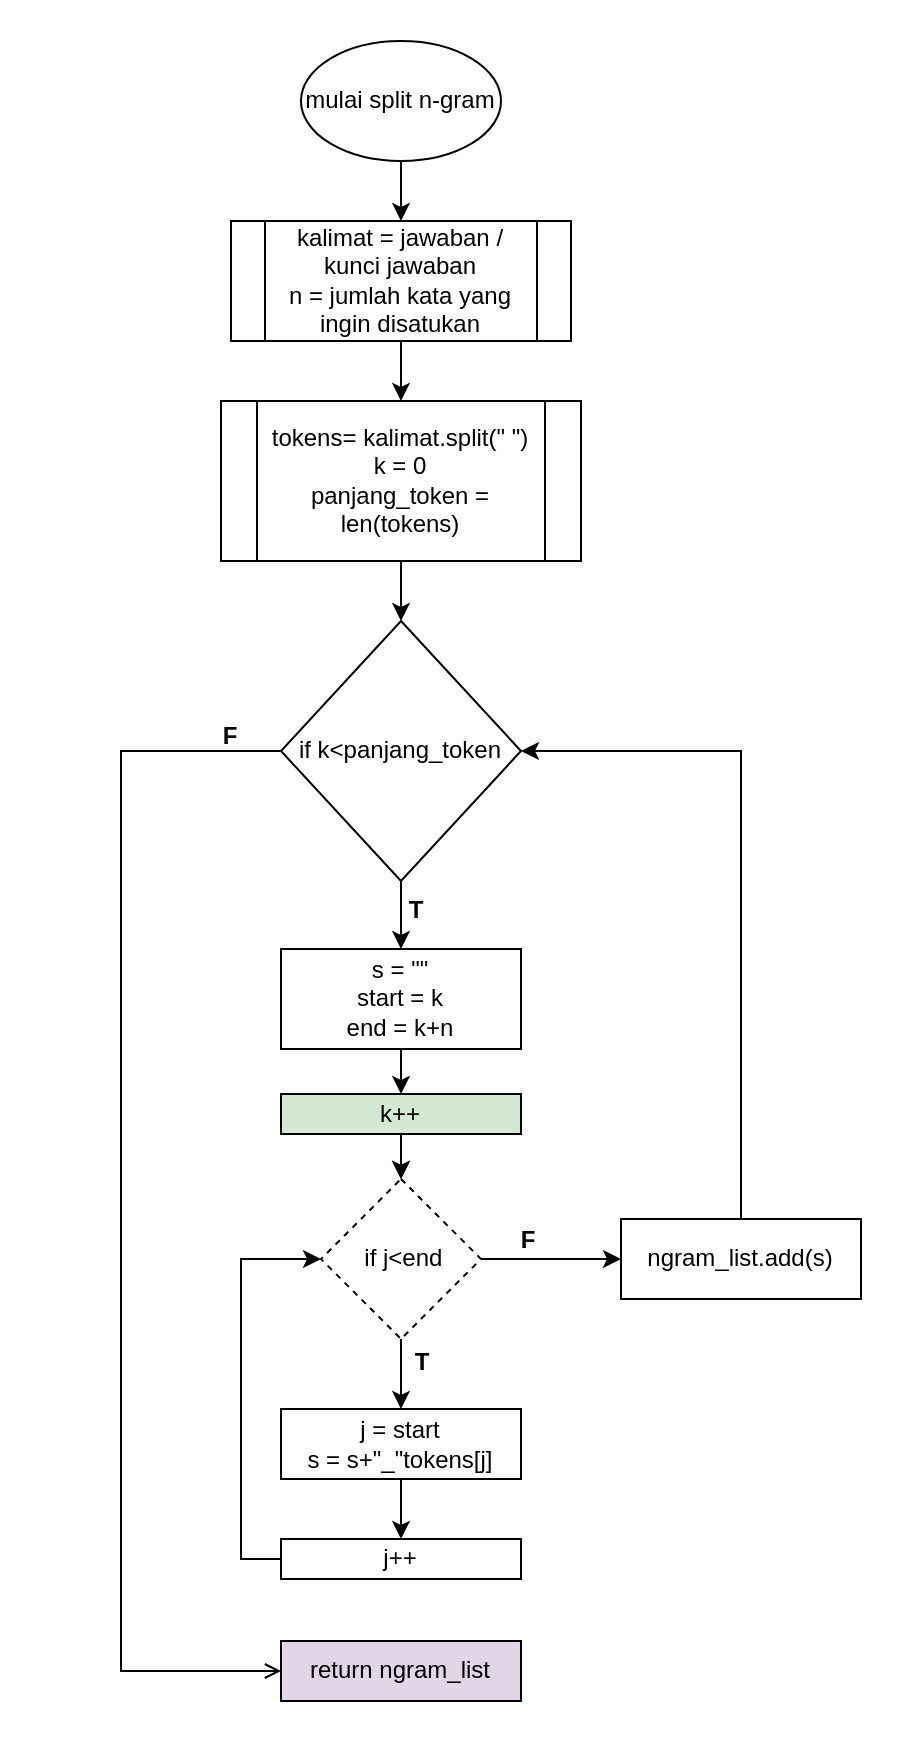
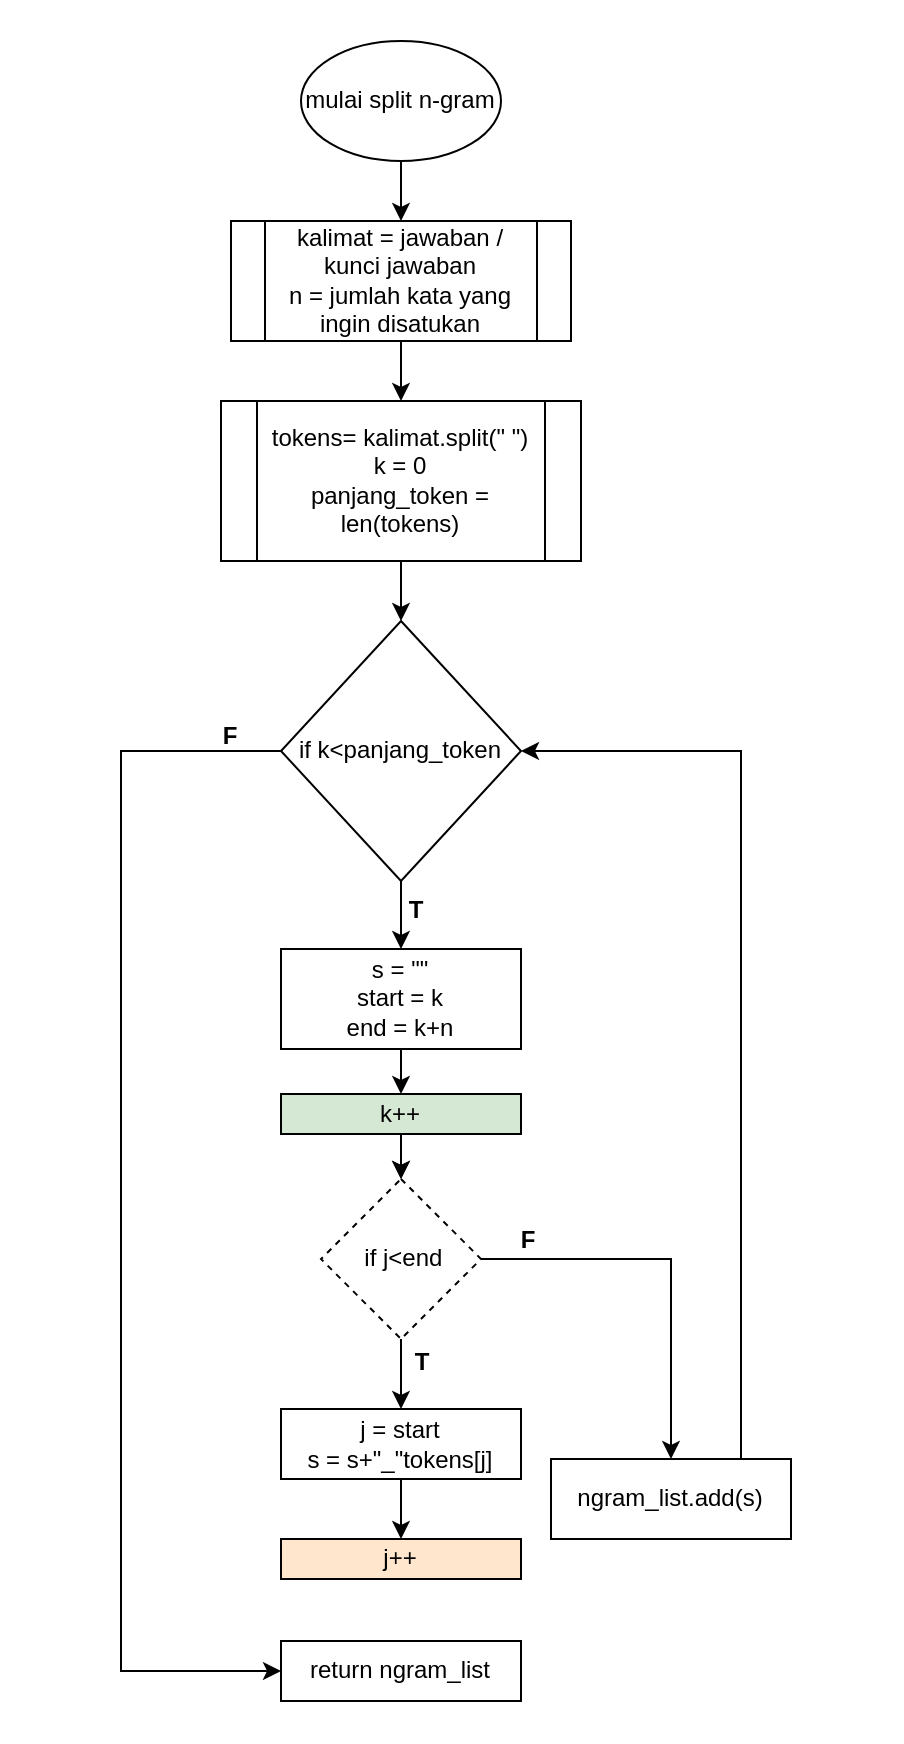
  <mxCell id="0" />
  <mxCell id="1" parent="0" />
  <mxCell id="2" style="edgeStyle=orthogonalEdgeStyle;rounded=0;orthogonalLoop=1;jettySize=auto;html=1;entryX=0.5;entryY=0;entryDx=0;entryDy=0;" edge="1" parent="1" source="3" target="5"><mxGeometry relative="1" as="geometry" /></mxCell>
  <mxCell id="3" value="&lt;span&gt;mulai split n-gram&lt;/span&gt;" style="strokeWidth=1;html=1;shape=mxgraph.flowchart.start_1;whiteSpace=wrap;" vertex="1" parent="1"><mxGeometry x="150" y="20" width="100" height="60" as="geometry" /></mxCell>
  <mxCell id="4" style="edgeStyle=orthogonalEdgeStyle;rounded=0;orthogonalLoop=1;jettySize=auto;html=1;entryX=0.5;entryY=0;entryDx=0;entryDy=0;" edge="1" parent="1" source="5" target="8"><mxGeometry relative="1" as="geometry" /></mxCell>
  <mxCell id="5" value="kalimat = jawaban / kunci jawaban&lt;br&gt;n = jumlah kata yang ingin disatukan&lt;br&gt;" style="shape=process;whiteSpace=wrap;html=1;backgroundOutline=1;strokeWidth=1;" vertex="1" parent="1"><mxGeometry x="115" y="110" width="170" height="60" as="geometry" /></mxCell>
  <mxCell id="6" value="if k&amp;lt;panjang_token" style="strokeWidth=1;html=1;shape=mxgraph.flowchart.decision;whiteSpace=wrap;" vertex="1" parent="1"><mxGeometry x="140" y="310" width="120" height="130" as="geometry" /></mxCell>
  <mxCell id="7" style="edgeStyle=orthogonalEdgeStyle;rounded=0;orthogonalLoop=1;jettySize=auto;html=1;" edge="1" parent="1" source="8" target="6"><mxGeometry relative="1" as="geometry" /></mxCell>
  <mxCell id="8" value="tokens= kalimat.split(&quot; &quot;)&lt;br&gt;k = 0&lt;br&gt;panjang_token = len(tokens)&lt;br&gt;" style="shape=process;whiteSpace=wrap;html=1;backgroundOutline=1;strokeWidth=1;" vertex="1" parent="1"><mxGeometry x="110" y="200" width="180" height="80" as="geometry" /></mxCell>
  <mxCell id="9" style="edgeStyle=orthogonalEdgeStyle;rounded=0;orthogonalLoop=1;jettySize=auto;html=1;" edge="1" parent="1" source="10" target="22"><mxGeometry relative="1" as="geometry" /></mxCell>
  <mxCell id="10" value="s = &quot;&quot;&lt;br&gt;start = k&lt;br&gt;end = k+n&lt;br&gt;" style="rounded=0;whiteSpace=wrap;html=1;strokeWidth=1;" vertex="1" parent="1"><mxGeometry x="140" y="474" width="120" height="50" as="geometry" /></mxCell>
  <mxCell id="11" style="edgeStyle=orthogonalEdgeStyle;rounded=0;orthogonalLoop=1;jettySize=auto;html=1;" edge="1" parent="1" source="12" target="19"><mxGeometry relative="1" as="geometry"><mxPoint x="300" y="629" as="targetPoint" /></mxGeometry></mxCell>
  <mxCell id="12" value="&amp;nbsp;if j&amp;lt;end" style="rhombus;whiteSpace=wrap;html=1;strokeWidth=1;dashed=1;" vertex="1" parent="1"><mxGeometry x="160" y="589" width="80" height="80" as="geometry" /></mxCell>
- <mxCell id="13" value="return ngram_list" style="rounded=0;whiteSpace=wrap;html=1;strokeWidth=1;fillColor=#e1d5e7;" vertex="1" parent="1"><mxGeometry x="140" y="820" width="120" height="30" as="geometry" /></mxCell>
+ <mxCell id="13" value="return ngram_list" style="rounded=0;whiteSpace=wrap;html=1;strokeWidth=1;" vertex="1" parent="1"><mxGeometry x="140" y="820" width="120" height="30" as="geometry" /></mxCell>
  <mxCell id="14" style="edgeStyle=orthogonalEdgeStyle;rounded=0;orthogonalLoop=1;jettySize=auto;html=1;entryX=0.5;entryY=0;entryDx=0;entryDy=0;" edge="1" parent="1" source="15" target="17"><mxGeometry relative="1" as="geometry" /></mxCell>
  <mxCell id="15" value="j = start&lt;br&gt;s = s+&quot;_&quot;tokens[j]&lt;br&gt;" style="rounded=0;whiteSpace=wrap;html=1;strokeWidth=1;" vertex="1" parent="1"><mxGeometry x="140" y="704" width="120" height="35" as="geometry" /></mxCell>
- <mxCell id="16" style="edgeStyle=orthogonalEdgeStyle;rounded=0;orthogonalLoop=1;jettySize=auto;html=1;entryX=0;entryY=0.5;entryDx=0;entryDy=0;" edge="1" parent="1" source="17" target="12"><mxGeometry relative="1" as="geometry"><Array as="points"><mxPoint x="120" y="779" /><mxPoint x="120" y="629" /></Array></mxGeometry></mxCell>
- <mxCell id="17" value="j++" style="rounded=0;whiteSpace=wrap;html=1;strokeWidth=1;" vertex="1" parent="1"><mxGeometry x="140" y="769" width="120" height="20" as="geometry" /></mxCell>
+ <mxCell id="17" value="j++" style="rounded=0;whiteSpace=wrap;html=1;strokeWidth=1;fillColor=#ffe6cc;" vertex="1" parent="1"><mxGeometry x="140" y="769" width="120" height="20" as="geometry" /></mxCell>
  <mxCell id="18" style="edgeStyle=orthogonalEdgeStyle;rounded=0;orthogonalLoop=1;jettySize=auto;html=1;entryX=1;entryY=0.5;entryDx=0;entryDy=0;entryPerimeter=0;exitX=0.5;exitY=0;exitDx=0;exitDy=0;" edge="1" parent="1" source="19" target="6"><mxGeometry relative="1" as="geometry"><Array as="points"><mxPoint x="370" y="375" /></Array></mxGeometry></mxCell>
- <mxCell id="19" value="ngram_list.add(s)" style="rounded=0;whiteSpace=wrap;html=1;strokeWidth=1;" vertex="1" parent="1"><mxGeometry x="310" y="609" width="120" height="40" as="geometry" /></mxCell>
+ <mxCell id="19" value="ngram_list.add(s)" style="rounded=0;whiteSpace=wrap;html=1;strokeWidth=1;" vertex="1" parent="1"><mxGeometry x="275" y="729" width="120" height="40" as="geometry" /></mxCell>
  <mxCell id="20" style="edgeStyle=orthogonalEdgeStyle;rounded=0;orthogonalLoop=1;jettySize=auto;html=1;entryX=0.5;entryY=0;entryDx=0;entryDy=0;" edge="1" parent="1" source="22" target="12"><mxGeometry relative="1" as="geometry" /></mxCell>
  <mxCell id="21" value="" style="edgeStyle=orthogonalEdgeStyle;rounded=0;orthogonalLoop=1;jettySize=auto;html=1;" edge="1" parent="1" source="22" target="12"><mxGeometry relative="1" as="geometry" /></mxCell>
  <mxCell id="22" value="k++" style="rounded=0;whiteSpace=wrap;html=1;strokeWidth=1;fillColor=#d5e8d4;" vertex="1" parent="1"><mxGeometry x="140" y="546.5" width="120" height="20" as="geometry" /></mxCell>
  <mxCell id="23" value="" style="group" vertex="1" connectable="0" parent="1"><mxGeometry x="193" y="450" width="30" height="20" as="geometry" /></mxCell>
  <mxCell id="24" style="edgeStyle=orthogonalEdgeStyle;rounded=0;orthogonalLoop=1;jettySize=auto;html=1;entryX=0.5;entryY=0;entryDx=0;entryDy=0;" edge="1" parent="23" source="6" target="10"><mxGeometry relative="1" as="geometry" /></mxCell>
  <mxCell id="25" value="&lt;h1 style=&quot;font-size: 12px;&quot;&gt;T&lt;/h1&gt;" style="text;html=1;strokeColor=none;fillColor=none;spacing=5;spacingTop=-20;whiteSpace=wrap;overflow=hidden;rounded=0;fontSize=12;align=center;" vertex="1" parent="23"><mxGeometry width="30" height="20" as="geometry" /></mxCell>
  <mxCell id="26" value="" style="group" vertex="1" connectable="0" parent="1"><mxGeometry x="233" y="669" width="30" height="20" as="geometry" /></mxCell>
  <mxCell id="27" style="edgeStyle=orthogonalEdgeStyle;rounded=0;orthogonalLoop=1;jettySize=auto;html=1;entryX=0.5;entryY=0;entryDx=0;entryDy=0;" edge="1" parent="26" source="12" target="15"><mxGeometry relative="1" as="geometry" /></mxCell>
  <mxCell id="28" value="&lt;h1 style=&quot;font-size: 12px;&quot;&gt;T&lt;/h1&gt;" style="text;html=1;strokeColor=none;fillColor=none;spacing=5;spacingTop=-20;whiteSpace=wrap;overflow=hidden;rounded=0;fontSize=12;align=center;" vertex="1" parent="1"><mxGeometry x="196" y="676" width="30" height="20" as="geometry" /></mxCell>
  <mxCell id="29" value="&lt;h1 style=&quot;font-size: 12px&quot;&gt;F&lt;/h1&gt;" style="text;html=1;strokeColor=none;fillColor=none;spacing=5;spacingTop=-20;whiteSpace=wrap;overflow=hidden;rounded=0;fontSize=12;align=center;" vertex="1" parent="1"><mxGeometry x="249" y="615" width="30" height="20" as="geometry" /></mxCell>
  <mxCell id="30" value="" style="group" vertex="1" connectable="0" parent="1"><mxGeometry x="20" y="375" width="40" height="460" as="geometry" /></mxCell>
- <mxCell id="31" style="edgeStyle=orthogonalEdgeStyle;rounded=0;orthogonalLoop=1;jettySize=auto;html=1;entryX=0;entryY=0.5;entryDx=0;entryDy=0;endArrow=open;" edge="1" parent="30" source="6" target="13"><mxGeometry relative="1" as="geometry"><Array as="points"><mxPoint x="40" /><mxPoint x="40" y="460" /></Array></mxGeometry></mxCell>
+ <mxCell id="31" style="edgeStyle=orthogonalEdgeStyle;rounded=0;orthogonalLoop=1;jettySize=auto;html=1;entryX=0;entryY=0.5;entryDx=0;entryDy=0;" edge="1" parent="30" source="6" target="13"><mxGeometry relative="1" as="geometry"><Array as="points"><mxPoint x="40" /><mxPoint x="40" y="460" /></Array></mxGeometry></mxCell>
  <mxCell id="32" value="&lt;h1 style=&quot;font-size: 12px&quot;&gt;F&lt;/h1&gt;" style="text;html=1;strokeColor=none;fillColor=none;spacing=5;spacingTop=-20;whiteSpace=wrap;overflow=hidden;rounded=0;fontSize=12;align=center;" vertex="1" parent="1"><mxGeometry x="100" y="363" width="30" height="20" as="geometry" /></mxCell>
